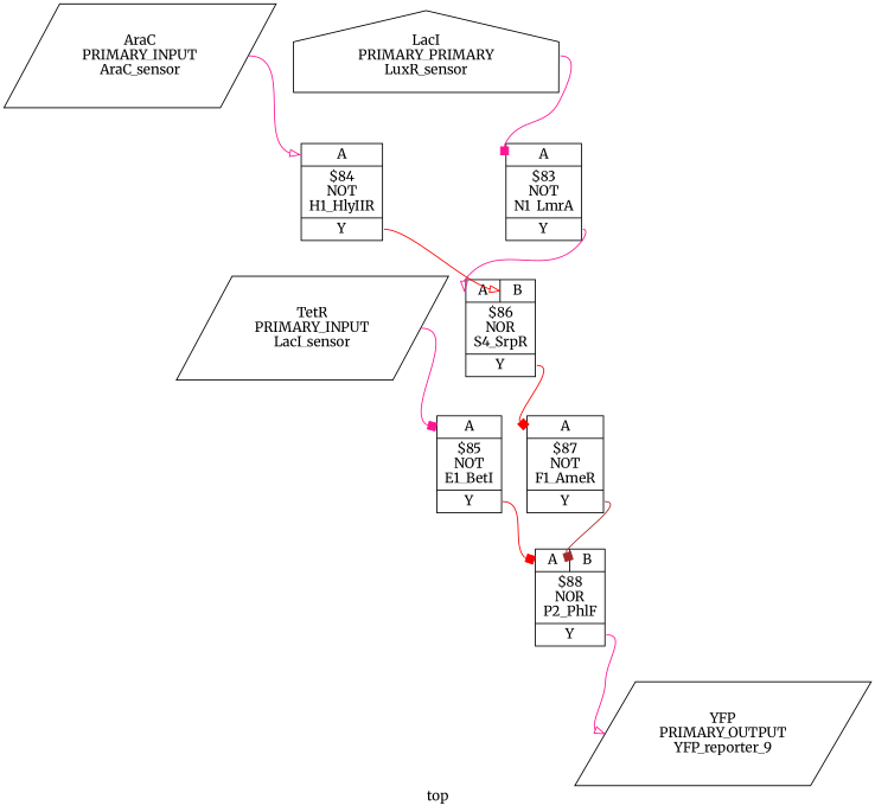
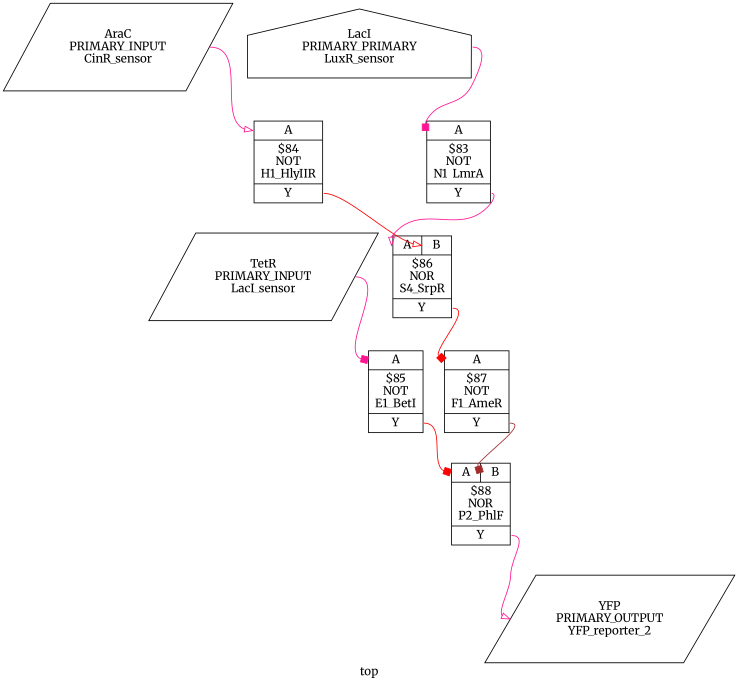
  digraph {
    fontname=Merriweather
    label=top
    rankdir=TB
    remincross=true
    node [fontname=Merriweather shape=record]
    edge [arrowhead=box color=deeppink fontcolor=black fontname=Merriweather headport="p10:w" tailport="p11:e"]
-   n1 [fontcolor=black label="AraC\nPRIMARY_INPUT\nAraC_sensor" shape=parallelogram]
+   n1 [fontcolor=black label="AraC\nPRIMARY_INPUT\nCinR_sensor" shape=parallelogram]
    n2 [label="{{<p10> A}|$84\nNOT\nH1_HlyIIR|{<p11> Y}}"]
    n3 [label="{{<p10> A|<p15> B}|$86\nNOR\nS4_SrpR|{<p11> Y}}"]
    n4 [fontcolor=black label="LacI\nPRIMARY_PRIMARY\nLuxR_sensor" shape=house]
    n5 [label="{{<p10> A}|$83\nNOT\nN1_LmrA|{<p11> Y}}"]
    n6 [fontcolor=black label="TetR\nPRIMARY_INPUT\nLacI_sensor" shape=parallelogram]
    n7 [label="{{<p10> A}|$85\nNOT\nE1_BetI|{<p11> Y}}"]
    n8 [label="{{<p10> A|<p15> B}|$88\nNOR\nP2_PhlF|{<p11> Y}}"]
-   n9 [fontcolor=black label="YFP\nPRIMARY_OUTPUT\nYFP_reporter_9" shape=parallelogram]
+   n9 [fontcolor=black label="YFP\nPRIMARY_OUTPUT\nYFP_reporter_2" shape=parallelogram]
    n10 [label="{{<p10> A}|$87\nNOT\nF1_AmeR|{<p11> Y}}"]
    n1 -> n2 [arrowhead=onormal tailport=e]
    n2 -> n3 [arrowhead=onormal color=red headport="p15:w"]
    n3 -> n10 [color=red]
    n4 -> n5 [tailport=e]
    n5 -> n3 [arrowhead=onormal]
    n6 -> n7 [tailport=e]
    n7 -> n8 [color=red]
    n8 -> n9 [arrowhead=onormal headport=w]
    n10 -> n8 [color=brown headport="p15:w"]
  }
